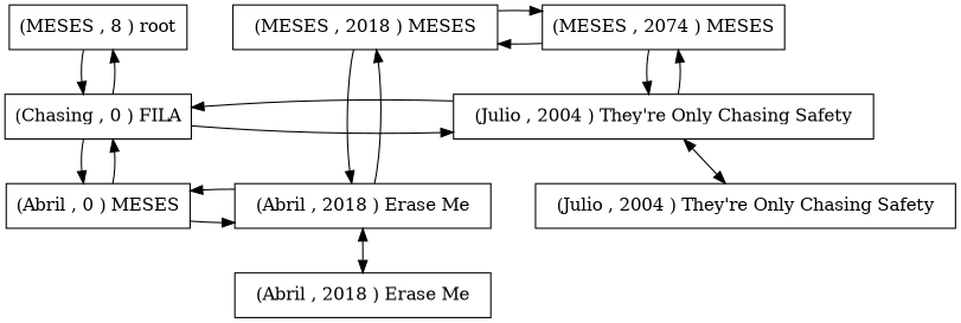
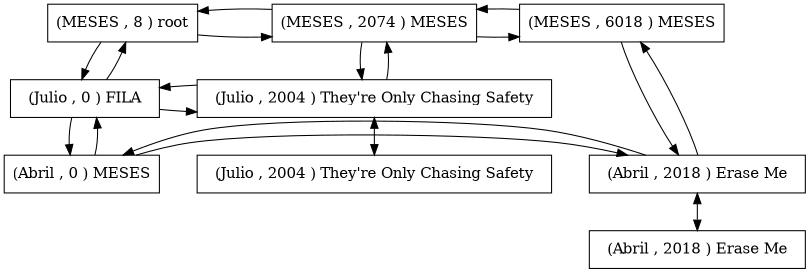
  digraph {
    fontname="DejaVu Serif"
    nodesep=0.5
    rankdir=TB
    node [fontname="DejaVu Serif" shape=rectangle]
    edge [fontname="DejaVu Serif"]
    n1 [height=0.5 label="(MESES , 8 ) root" width=0.5]
    n2 [height=0.5 label="(MESES , 2074 ) MESES" width=0.5]
-   n3 [height=0.5 label="  (MESES , 2018 ) MESES  " width=0.5]
-   n4 [height=0.5 label="(Chasing , 0 ) FILA" width=0.5]
+   n3 [height=0.5 label="(MESES , 6018 ) MESES" width=0.5]
+   n4 [height=0.5 label="  (Julio , 0 ) FILA  " width=0.5]
    n5 [height=0.5 label="  (Julio , 2004 ) They're Only Chasing Safety  " width=0.5]
    n6 [height=0.5 label="(Abril , 0 ) MESES" width=0.5]
    n7 [height=0.5 label="  (Abril , 2018 ) Erase Me  " width=0.5]
    n8 [height=0.5 label="  (Julio , 2004 ) They're Only Chasing Safety  " width=0.5]
    n9 [height=0.5 label="  (Abril , 2018 ) Erase Me  " width=0.5]
    subgraph sub_1 {
      rank=same
      n1
      n2
      n3
    }
    subgraph sub_2 {
      rank=same
      n4
      n5
    }
    subgraph sub_3 {
      rank=same
      n6
      n7
    }
+   n1 -> n2
    n1 -> n4
+   n2 -> n1
    n2 -> n3
    n2 -> n5
    n3 -> n2
    n3 -> n7
    n4 -> n1
    n4 -> n5
    n4 -> n6
    n5 -> n2
    n5 -> n4
    n5 -> n8 [dir=both]
    n6 -> n4
    n6 -> n7 [constraint=false]
    n7 -> n3
    n7 -> n6 [constraint=false]
    n7 -> n9 [dir=both]
  }
